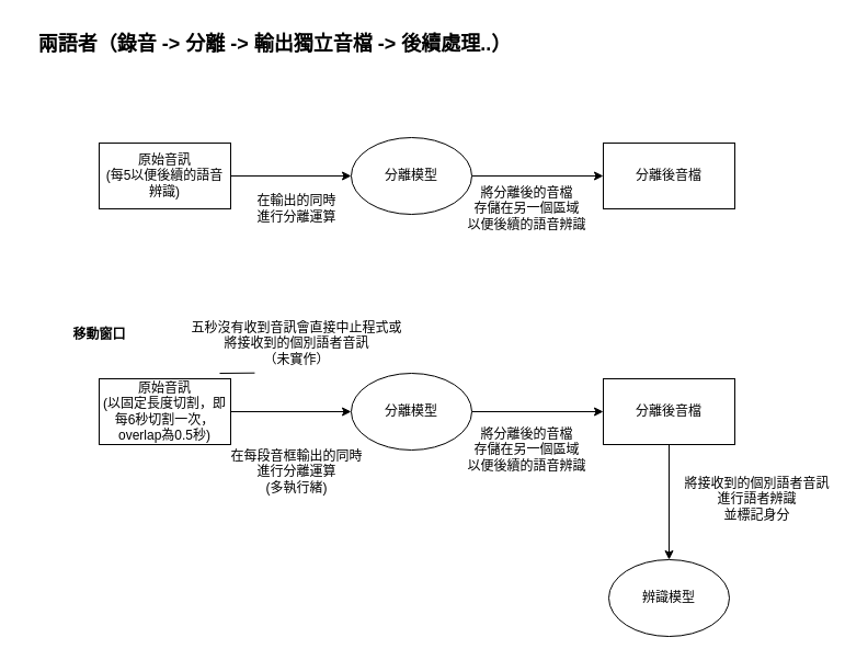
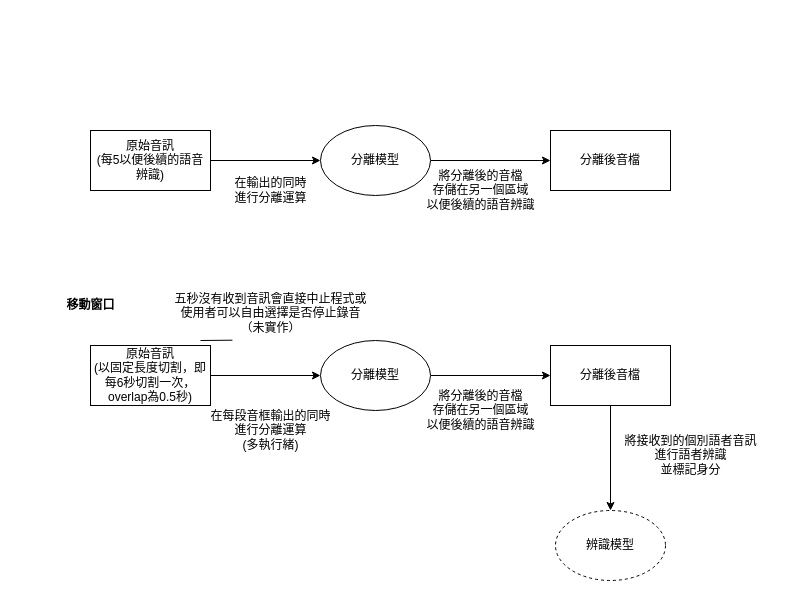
  <mxCell id="0" />
  <mxCell id="1" parent="0" />
  <mxCell id="2" value="" style="edgeStyle=orthogonalEdgeStyle;rounded=0;orthogonalLoop=1;jettySize=auto;html=1;" parent="1" source="3" target="5" edge="1"><mxGeometry relative="1" as="geometry" /></mxCell>
  <mxCell id="3" value="原始音訊&lt;div&gt;(每5以便後續的語音辨識)&lt;/div&gt;" style="rounded=0;whiteSpace=wrap;html=1;" parent="1" vertex="1"><mxGeometry x="90" y="130" width="120" height="60" as="geometry" /></mxCell>
  <mxCell id="4" value="" style="edgeStyle=orthogonalEdgeStyle;rounded=0;orthogonalLoop=1;jettySize=auto;html=1;" parent="1" source="5" target="6" edge="1"><mxGeometry relative="1" as="geometry" /></mxCell>
  <mxCell id="5" value="分離模型" style="ellipse;whiteSpace=wrap;html=1;" parent="1" vertex="1"><mxGeometry x="320" y="125" width="110" height="70" as="geometry" /></mxCell>
  <mxCell id="6" value="分離後音檔" style="rounded=0;whiteSpace=wrap;html=1;" parent="1" vertex="1"><mxGeometry x="550" y="130" width="120" height="60" as="geometry" /></mxCell>
  <mxCell id="7" value="在輸出的同時&lt;div&gt;進行分離運算&lt;/div&gt;" style="text;html=1;align=center;verticalAlign=middle;resizable=0;points=[];autosize=1;strokeColor=none;fillColor=none;" parent="1" vertex="1"><mxGeometry x="220" y="170" width="100" height="40" as="geometry" /></mxCell>
  <mxCell id="8" value="將分離後的音檔&lt;div&gt;存儲在另一個區域&lt;/div&gt;&lt;div&gt;以便後續的語音辨識&lt;/div&gt;" style="text;html=1;align=center;verticalAlign=middle;resizable=0;points=[];autosize=1;strokeColor=none;fillColor=none;" parent="1" vertex="1"><mxGeometry x="415" y="160" width="130" height="60" as="geometry" /></mxCell>
  <mxCell id="9" value="" style="edgeStyle=orthogonalEdgeStyle;rounded=0;orthogonalLoop=1;jettySize=auto;html=1;" parent="1" source="10" target="12" edge="1"><mxGeometry relative="1" as="geometry" /></mxCell>
  <mxCell id="10" value="原始音訊&lt;div&gt;(以固定長度切割，即每6秒切割一次，&lt;/div&gt;&lt;div&gt;overlap為0.5秒)&lt;/div&gt;" style="rounded=0;whiteSpace=wrap;html=1;" parent="1" vertex="1"><mxGeometry x="90" y="345" width="120" height="60" as="geometry" /></mxCell>
  <mxCell id="11" value="" style="edgeStyle=orthogonalEdgeStyle;rounded=0;orthogonalLoop=1;jettySize=auto;html=1;" parent="1" source="12" target="13" edge="1"><mxGeometry relative="1" as="geometry" /></mxCell>
  <mxCell id="12" value="分離模型" style="ellipse;whiteSpace=wrap;html=1;" parent="1" vertex="1"><mxGeometry x="320" y="340" width="110" height="70" as="geometry" /></mxCell>
  <mxCell id="13" value="分離後音檔" style="rounded=0;whiteSpace=wrap;html=1;" parent="1" vertex="1"><mxGeometry x="550" y="345" width="120" height="60" as="geometry" /></mxCell>
  <mxCell id="14" value="在每段音框輸出的同時&lt;div&gt;進行分離運算&lt;/div&gt;&lt;div&gt;(多執行緒)&lt;/div&gt;" style="text;html=1;align=center;verticalAlign=middle;resizable=0;points=[];autosize=1;strokeColor=none;fillColor=none;" parent="1" vertex="1"><mxGeometry x="200" y="400" width="140" height="60" as="geometry" /></mxCell>
  <mxCell id="15" value="將分離後的音檔&lt;div&gt;存儲在另一個區域&lt;/div&gt;&lt;div&gt;以便後續的語音辨識&lt;/div&gt;" style="text;html=1;align=center;verticalAlign=middle;resizable=0;points=[];autosize=1;strokeColor=none;fillColor=none;" parent="1" vertex="1"><mxGeometry x="415" y="380" width="130" height="60" as="geometry" /></mxCell>
  <mxCell id="16" value="&lt;b&gt;移動窗口&lt;/b&gt;" style="text;html=1;align=center;verticalAlign=middle;resizable=0;points=[];autosize=1;strokeColor=none;fillColor=none;" parent="1" vertex="1"><mxGeometry x="55" y="290" width="70" height="30" as="geometry" /></mxCell>
- <mxCell id="17" value="五秒沒有收到音訊會直接中止程式或&lt;div&gt;將接收到的個別語者音訊&lt;br&gt;&lt;div&gt;&lt;div&gt;（未實作）&lt;/div&gt;&lt;/div&gt;&lt;/div&gt;" style="text;html=1;align=center;verticalAlign=middle;resizable=0;points=[];autosize=1;strokeColor=none;fillColor=none;" parent="1" vertex="1"><mxGeometry x="160" y="283" width="220" height="60" as="geometry" /></mxCell>
+ <mxCell id="17" value="五秒沒有收到音訊會直接中止程式或&lt;div&gt;使用者可以自由選擇是否停止錄音&lt;br&gt;&lt;div&gt;&lt;div&gt;（未實作）&lt;/div&gt;&lt;/div&gt;&lt;/div&gt;" style="text;html=1;align=center;verticalAlign=middle;resizable=0;points=[];autosize=1;strokeColor=none;fillColor=none;" parent="1" vertex="1"><mxGeometry x="160" y="283" width="220" height="60" as="geometry" /></mxCell>
  <mxCell id="18" value="" style="endArrow=none;html=1;rounded=0;entryX=0.327;entryY=0.945;entryDx=0;entryDy=0;entryPerimeter=0;" parent="1" target="17" edge="1"><mxGeometry width="50" height="50" relative="1" as="geometry"><mxPoint x="200" y="340" as="sourcePoint" /><mxPoint x="480" y="240" as="targetPoint" /></mxGeometry></mxCell>
- <mxCell id="19" value="&lt;b&gt;&lt;font style=&quot;font-size: 18px;&quot;&gt;兩語者（錄音 -&amp;gt; 分離 -&amp;gt; 輸出獨立音檔 -&amp;gt; 後續處理..）&lt;/font&gt;&lt;/b&gt;" style="text;html=1;align=center;verticalAlign=middle;resizable=0;points=[];autosize=1;strokeColor=none;fillColor=none;" parent="1" vertex="1"><mxGeometry x="20" y="20" width="460" height="40" as="geometry" /></mxCell>
  <mxCell id="20" value="" style="edgeStyle=orthogonalEdgeStyle;rounded=0;orthogonalLoop=1;jettySize=auto;html=1;exitX=0.5;exitY=1;exitDx=0;exitDy=0;entryX=0.5;entryY=0;entryDx=0;entryDy=0;" edge="1" parent="1" source="13" target="21"><mxGeometry relative="1" as="geometry"><mxPoint x="440" y="385" as="sourcePoint" /><mxPoint x="610" y="460" as="targetPoint" /></mxGeometry></mxCell>
- <mxCell id="21" value="辨識模型" style="ellipse;whiteSpace=wrap;html=1;" vertex="1" parent="1"><mxGeometry x="555" y="510" width="110" height="70" as="geometry" /></mxCell>
+ <mxCell id="21" value="辨識模型" style="ellipse;whiteSpace=wrap;html=1;dashed=1;" vertex="1" parent="1"><mxGeometry x="555" y="510" width="110" height="70" as="geometry" /></mxCell>
  <mxCell id="22" value="將接收到的個別語者音訊&lt;div&gt;進行語者辨識&lt;/div&gt;&lt;div&gt;並標記身分&lt;/div&gt;" style="text;html=1;align=center;verticalAlign=middle;resizable=0;points=[];autosize=1;strokeColor=none;fillColor=none;" vertex="1" parent="1"><mxGeometry x="610" y="425" width="160" height="60" as="geometry" /></mxCell>
